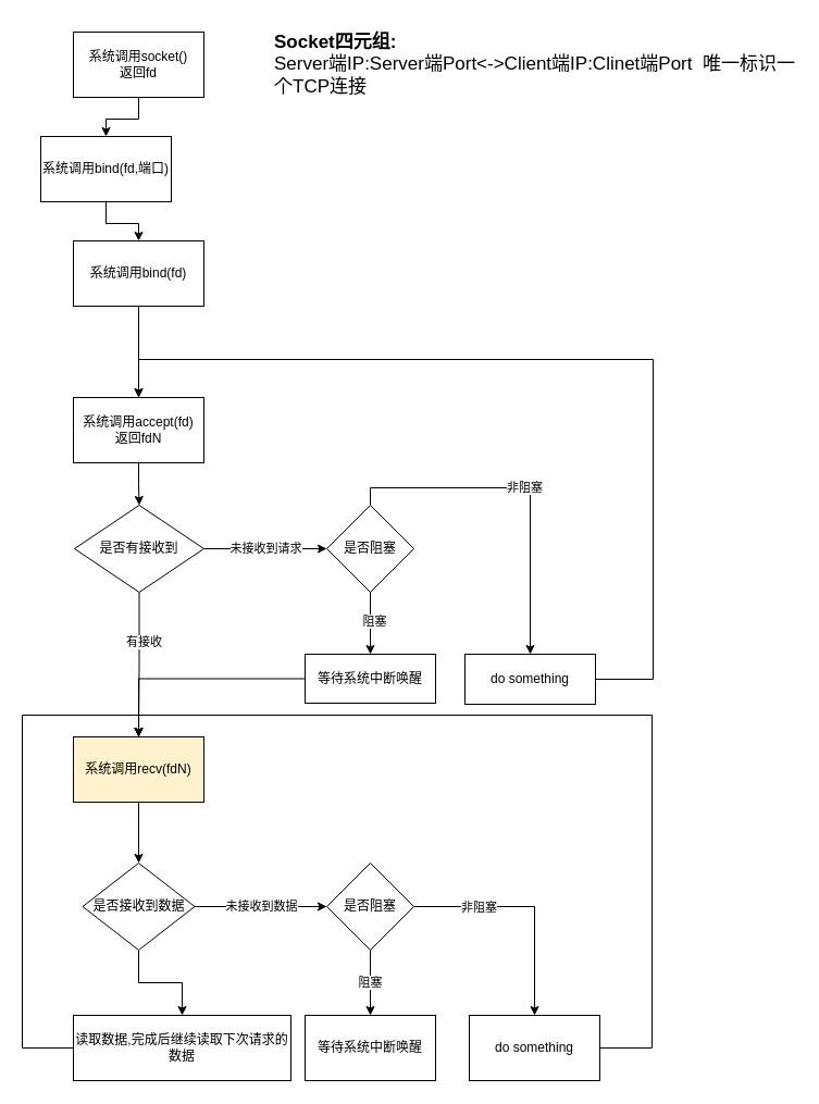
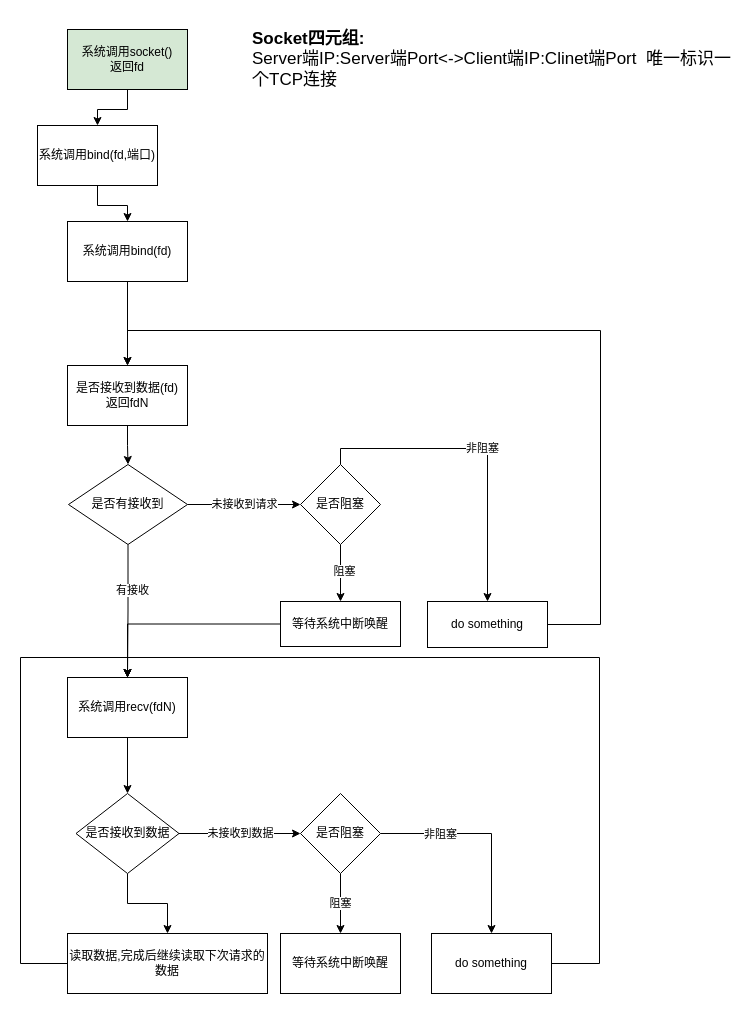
  <mxCell id="0" />
  <mxCell id="1" parent="0" />
  <mxCell id="2" style="edgeStyle=orthogonalEdgeStyle;rounded=0;orthogonalLoop=1;jettySize=auto;html=1;" edge="1" parent="1" source="3" target="6"><mxGeometry relative="1" as="geometry" /></mxCell>
- <mxCell id="3" value="系统调用socket()&lt;br&gt;返回fd" style="rounded=0;whiteSpace=wrap;html=1;" vertex="1" parent="1"><mxGeometry x="67" y="29" width="120" height="60" as="geometry" /></mxCell>
+ <mxCell id="3" value="系统调用socket()&lt;br&gt;返回fd" style="rounded=0;whiteSpace=wrap;html=1;fillColor=#d5e8d4;" vertex="1" parent="1"><mxGeometry x="67" y="29" width="120" height="60" as="geometry" /></mxCell>
  <mxCell id="4" value="&lt;blockquote style=&quot;margin: 0px 0px 0px 40px ; border: none ; padding: 0px ; font-size: 17px&quot;&gt;Socket四元组:&lt;/blockquote&gt;&lt;blockquote style=&quot;margin: 0px 0px 0px 40px ; border: none ; padding: 0px ; font-size: 17px&quot;&gt;&lt;span style=&quot;font-weight: normal&quot;&gt;Server端IP:Server端Port&amp;lt;-&amp;gt;Client端IP:Clinet端Port&amp;nbsp; 唯一标识一个TCP连接&lt;/span&gt;&lt;/blockquote&gt;" style="text;html=1;strokeColor=none;fillColor=none;align=left;verticalAlign=middle;whiteSpace=wrap;rounded=0;fontStyle=1;fontSize=17;" vertex="1" parent="1"><mxGeometry x="210" y="20.5" width="521" height="77" as="geometry" /></mxCell>
  <mxCell id="5" style="edgeStyle=orthogonalEdgeStyle;rounded=0;orthogonalLoop=1;jettySize=auto;html=1;entryX=0.5;entryY=0;entryDx=0;entryDy=0;" edge="1" parent="1" source="6" target="8"><mxGeometry relative="1" as="geometry" /></mxCell>
  <mxCell id="6" value="系统调用bind(fd,端口)" style="rounded=0;whiteSpace=wrap;html=1;align=center;" vertex="1" parent="1"><mxGeometry x="37" y="125" width="120" height="60" as="geometry" /></mxCell>
  <mxCell id="7" style="edgeStyle=orthogonalEdgeStyle;rounded=0;orthogonalLoop=1;jettySize=auto;html=1;entryX=0.5;entryY=0;entryDx=0;entryDy=0;" edge="1" parent="1" source="8" target="10"><mxGeometry relative="1" as="geometry" /></mxCell>
  <mxCell id="8" value="系统调用bind(fd)" style="rounded=0;whiteSpace=wrap;html=1;align=center;" vertex="1" parent="1"><mxGeometry x="67" y="221" width="120" height="60" as="geometry" /></mxCell>
  <mxCell id="9" style="edgeStyle=orthogonalEdgeStyle;rounded=0;orthogonalLoop=1;jettySize=auto;html=1;entryX=0.5;entryY=0;entryDx=0;entryDy=0;" edge="1" parent="1" source="10" target="16"><mxGeometry relative="1" as="geometry" /></mxCell>
- <mxCell id="10" value="系统调用accept(fd)&lt;br&gt;返回fdN" style="rounded=0;whiteSpace=wrap;html=1;align=center;" vertex="1" parent="1"><mxGeometry x="67" y="365" width="120" height="60" as="geometry" /></mxCell>
+ <mxCell id="10" value="是否接收到数据(fd)&lt;br&gt;返回fdN" style="rounded=0;whiteSpace=wrap;html=1;align=center;" vertex="1" parent="1"><mxGeometry x="67" y="365" width="120" height="60" as="geometry" /></mxCell>
  <mxCell id="11" style="edgeStyle=orthogonalEdgeStyle;rounded=0;orthogonalLoop=1;jettySize=auto;html=1;entryX=0.5;entryY=0;entryDx=0;entryDy=0;" edge="1" parent="1" source="12" target="27"><mxGeometry relative="1" as="geometry" /></mxCell>
- <mxCell id="12" value="系统调用recv(fdN)" style="rounded=0;whiteSpace=wrap;html=1;align=center;fillColor=#fff2cc;" vertex="1" parent="1"><mxGeometry x="67" y="677" width="120" height="60" as="geometry" /></mxCell>
+ <mxCell id="12" value="系统调用recv(fdN)" style="rounded=0;whiteSpace=wrap;html=1;align=center;" vertex="1" parent="1"><mxGeometry x="67" y="677" width="120" height="60" as="geometry" /></mxCell>
  <mxCell id="13" style="edgeStyle=orthogonalEdgeStyle;rounded=0;orthogonalLoop=1;jettySize=auto;html=1;entryX=0.5;entryY=0;entryDx=0;entryDy=0;" edge="1" parent="1" source="16" target="12"><mxGeometry relative="1" as="geometry" /></mxCell>
  <mxCell id="14" value="有接收" style="edgeLabel;html=1;align=center;verticalAlign=middle;resizable=0;points=[];" vertex="1" connectable="0" parent="13"><mxGeometry x="-0.321" y="4" relative="1" as="geometry"><mxPoint as="offset" /></mxGeometry></mxCell>
  <mxCell id="15" value="未接收到请求" style="edgeStyle=orthogonalEdgeStyle;rounded=0;orthogonalLoop=1;jettySize=auto;html=1;" edge="1" parent="1" source="16" target="20"><mxGeometry relative="1" as="geometry" /></mxCell>
  <mxCell id="16" value="是否有接收到" style="rhombus;whiteSpace=wrap;html=1;align=center;" vertex="1" parent="1"><mxGeometry x="68" y="464" width="119" height="80" as="geometry" /></mxCell>
  <mxCell id="17" style="edgeStyle=orthogonalEdgeStyle;rounded=0;orthogonalLoop=1;jettySize=auto;html=1;" edge="1" parent="1" source="20" target="22"><mxGeometry relative="1" as="geometry" /></mxCell>
  <mxCell id="18" value="阻塞" style="edgeLabel;html=1;align=center;verticalAlign=middle;resizable=0;points=[];" vertex="1" connectable="0" parent="17"><mxGeometry x="-0.088" y="3" relative="1" as="geometry"><mxPoint as="offset" /></mxGeometry></mxCell>
  <mxCell id="19" value="非阻塞" style="edgeStyle=orthogonalEdgeStyle;rounded=0;orthogonalLoop=1;jettySize=auto;html=1;entryX=0.5;entryY=0;entryDx=0;entryDy=0;" edge="1" parent="1" source="20" target="24"><mxGeometry relative="1" as="geometry"><mxPoint x="130" y="462" as="targetPoint" /><Array as="points"><mxPoint x="340" y="448" /><mxPoint x="487" y="448" /></Array></mxGeometry></mxCell>
  <mxCell id="20" value="是否阻塞" style="rhombus;whiteSpace=wrap;html=1;align=center;" vertex="1" parent="1"><mxGeometry x="300" y="464" width="80" height="80" as="geometry" /></mxCell>
  <mxCell id="21" style="edgeStyle=orthogonalEdgeStyle;rounded=0;orthogonalLoop=1;jettySize=auto;html=1;" edge="1" parent="1" source="22" target="12"><mxGeometry relative="1" as="geometry" /></mxCell>
  <mxCell id="22" value="等待系统中断唤醒" style="rounded=0;whiteSpace=wrap;html=1;align=center;" vertex="1" parent="1"><mxGeometry x="280" y="601" width="120" height="45" as="geometry" /></mxCell>
  <mxCell id="23" style="edgeStyle=orthogonalEdgeStyle;rounded=0;orthogonalLoop=1;jettySize=auto;html=1;entryX=0.5;entryY=0;entryDx=0;entryDy=0;" edge="1" parent="1" source="24" target="10"><mxGeometry relative="1" as="geometry"><Array as="points"><mxPoint x="600" y="624" /><mxPoint x="600" y="330" /><mxPoint x="127" y="330" /></Array></mxGeometry></mxCell>
  <mxCell id="24" value="do something" style="rounded=0;whiteSpace=wrap;html=1;align=center;" vertex="1" parent="1"><mxGeometry x="427" y="601" width="120" height="46" as="geometry" /></mxCell>
  <mxCell id="25" value="未接收到数据" style="edgeStyle=orthogonalEdgeStyle;rounded=0;orthogonalLoop=1;jettySize=auto;html=1;entryX=0;entryY=0.5;entryDx=0;entryDy=0;" edge="1" parent="1" source="27" target="32"><mxGeometry relative="1" as="geometry" /></mxCell>
  <mxCell id="26" style="edgeStyle=orthogonalEdgeStyle;rounded=0;orthogonalLoop=1;jettySize=auto;html=1;entryX=0.5;entryY=0;entryDx=0;entryDy=0;" edge="1" parent="1" source="27" target="36"><mxGeometry relative="1" as="geometry" /></mxCell>
  <mxCell id="27" value="是否接收到数据" style="rhombus;whiteSpace=wrap;html=1;align=center;" vertex="1" parent="1"><mxGeometry x="75.5" y="793" width="103" height="80" as="geometry" /></mxCell>
  <mxCell id="28" value="等待系统中断唤醒" style="rounded=0;whiteSpace=wrap;html=1;align=center;" vertex="1" parent="1"><mxGeometry x="280" y="933" width="120" height="60" as="geometry" /></mxCell>
  <mxCell id="29" value="阻塞" style="edgeStyle=orthogonalEdgeStyle;rounded=0;orthogonalLoop=1;jettySize=auto;html=1;entryX=0.5;entryY=0;entryDx=0;entryDy=0;" edge="1" parent="1" source="32" target="28"><mxGeometry relative="1" as="geometry" /></mxCell>
  <mxCell id="30" style="edgeStyle=orthogonalEdgeStyle;rounded=0;orthogonalLoop=1;jettySize=auto;html=1;" edge="1" parent="1" source="32" target="34"><mxGeometry relative="1" as="geometry" /></mxCell>
  <mxCell id="31" value="非阻塞" style="edgeLabel;html=1;align=center;verticalAlign=middle;resizable=0;points=[];" vertex="1" connectable="0" parent="30"><mxGeometry x="-0.441" relative="1" as="geometry"><mxPoint as="offset" /></mxGeometry></mxCell>
  <mxCell id="32" value="是否阻塞" style="rhombus;whiteSpace=wrap;html=1;align=center;" vertex="1" parent="1"><mxGeometry x="300" y="793" width="80" height="80" as="geometry" /></mxCell>
  <mxCell id="33" style="edgeStyle=orthogonalEdgeStyle;rounded=0;orthogonalLoop=1;jettySize=auto;html=1;entryX=0.5;entryY=0;entryDx=0;entryDy=0;" edge="1" parent="1" source="34" target="12"><mxGeometry relative="1" as="geometry"><Array as="points"><mxPoint x="599" y="963" /><mxPoint x="599" y="657" /><mxPoint x="127" y="657" /></Array></mxGeometry></mxCell>
  <mxCell id="34" value="do something" style="rounded=0;whiteSpace=wrap;html=1;align=center;" vertex="1" parent="1"><mxGeometry x="431" y="933" width="120" height="60" as="geometry" /></mxCell>
  <mxCell id="35" style="edgeStyle=orthogonalEdgeStyle;rounded=0;orthogonalLoop=1;jettySize=auto;html=1;entryX=0.5;entryY=0;entryDx=0;entryDy=0;" edge="1" parent="1" source="36" target="12"><mxGeometry relative="1" as="geometry"><Array as="points"><mxPoint x="20" y="963" /><mxPoint x="20" y="657" /><mxPoint x="127" y="657" /></Array></mxGeometry></mxCell>
  <mxCell id="36" value="读取数据,完成后继续读取下次请求的数据" style="rounded=0;whiteSpace=wrap;html=1;align=center;" vertex="1" parent="1"><mxGeometry x="67" y="933" width="200" height="60" as="geometry" /></mxCell>
